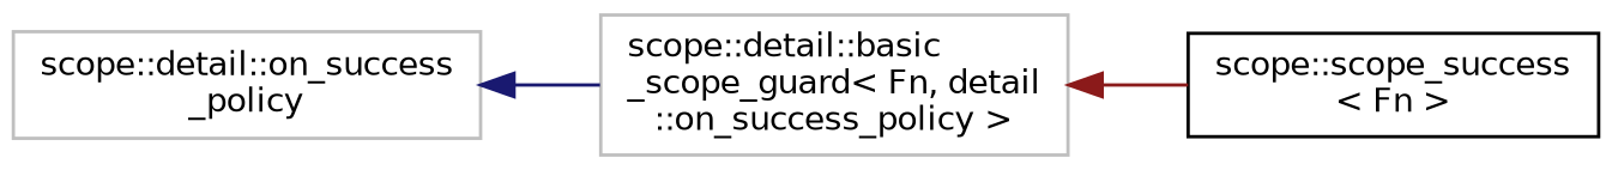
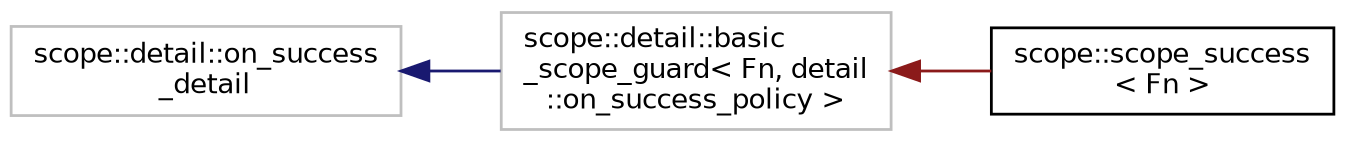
  digraph {
    rankdir=LR
    node [color=grey75 fillcolor=white fontname=Helvetica fontsize=10 shape=record style=filled]
    edge [dir=back fontname=Helvetica fontsize=10 labelfontname=Helvetica labelfontsize=10 style=solid]
-   n1 [height=0.2 label="scope::detail::on_success\l_policy" width=0.4]
+   n1 [height=0.2 label="scope::detail::on_success\l_detail" width=0.4]
    n2 [height=0.2 label="scope::detail::basic\l_scope_guard\< Fn, detail\l::on_success_policy \>" width=0.4]
    n3 [color=black height=0.2 label="scope::scope_success\l\< Fn \>" width=0.4]
    n1 -> n2 [color=midnightblue]
    n2 -> n3 [color=firebrick4]
  }
